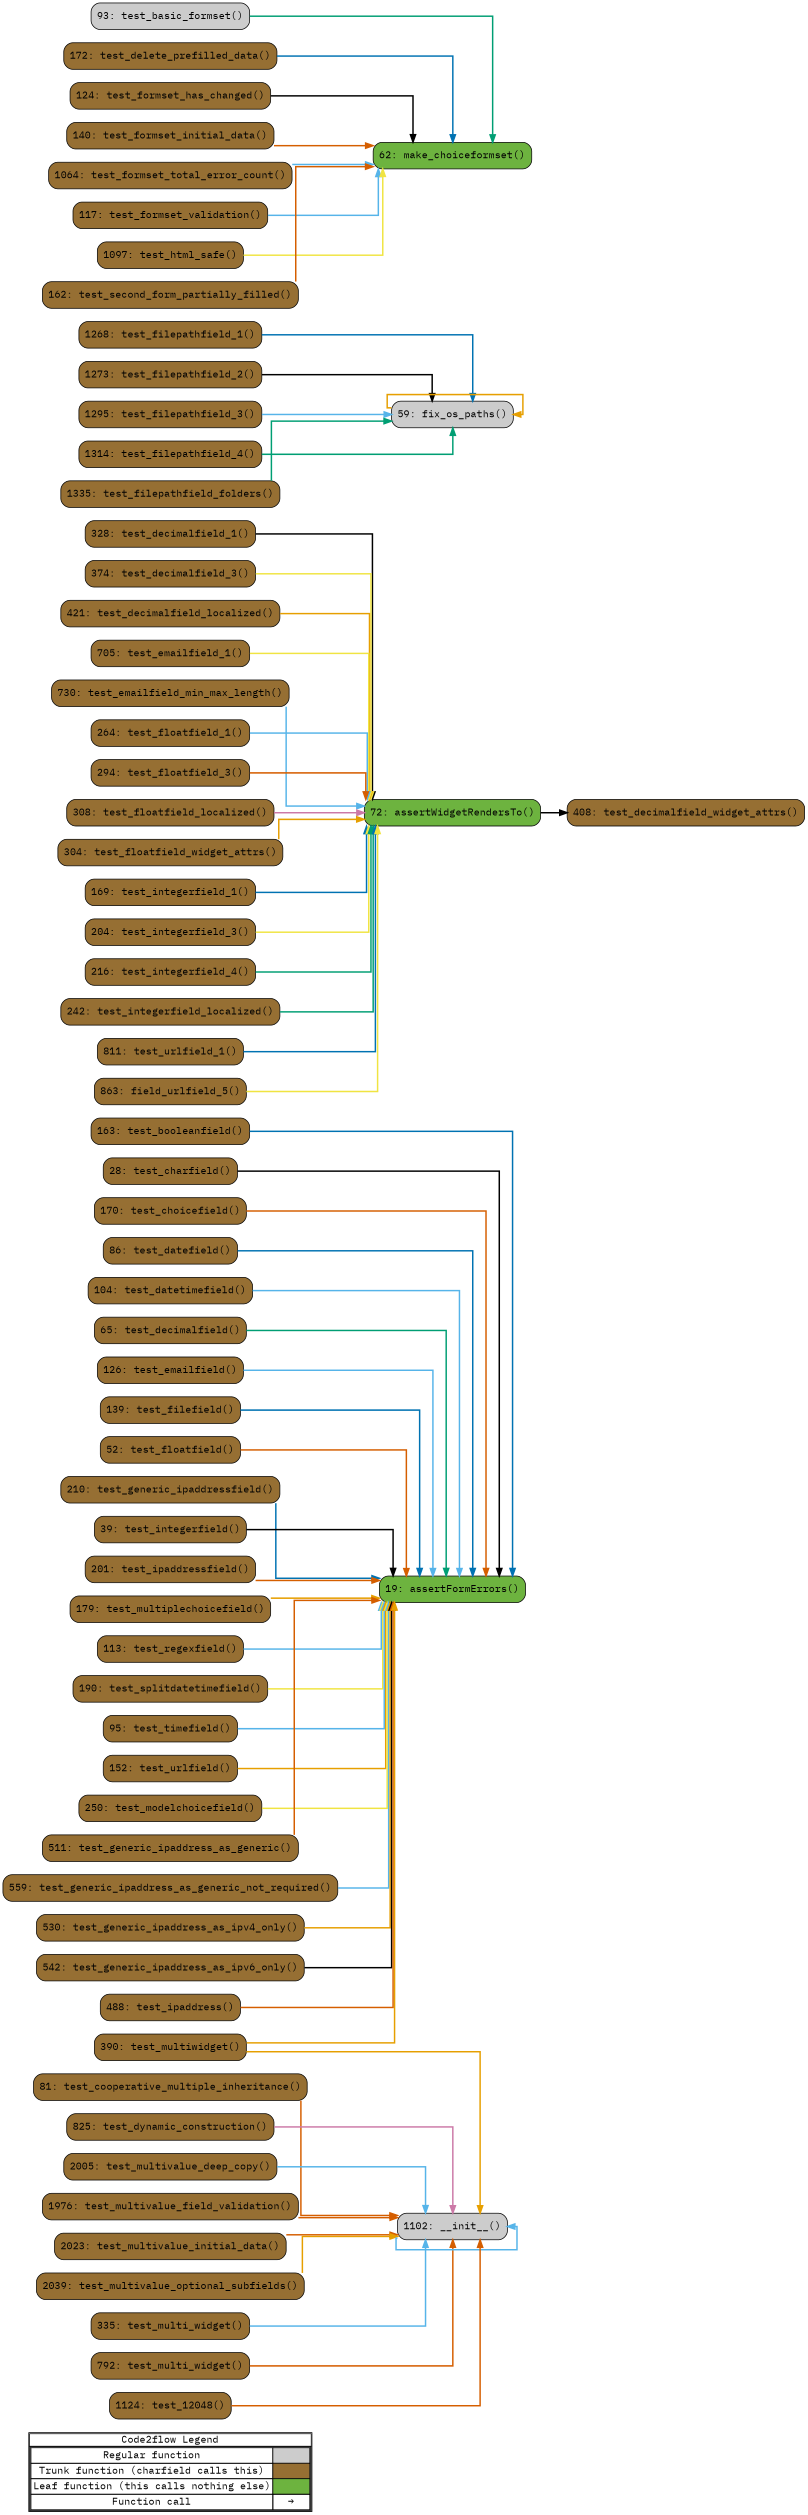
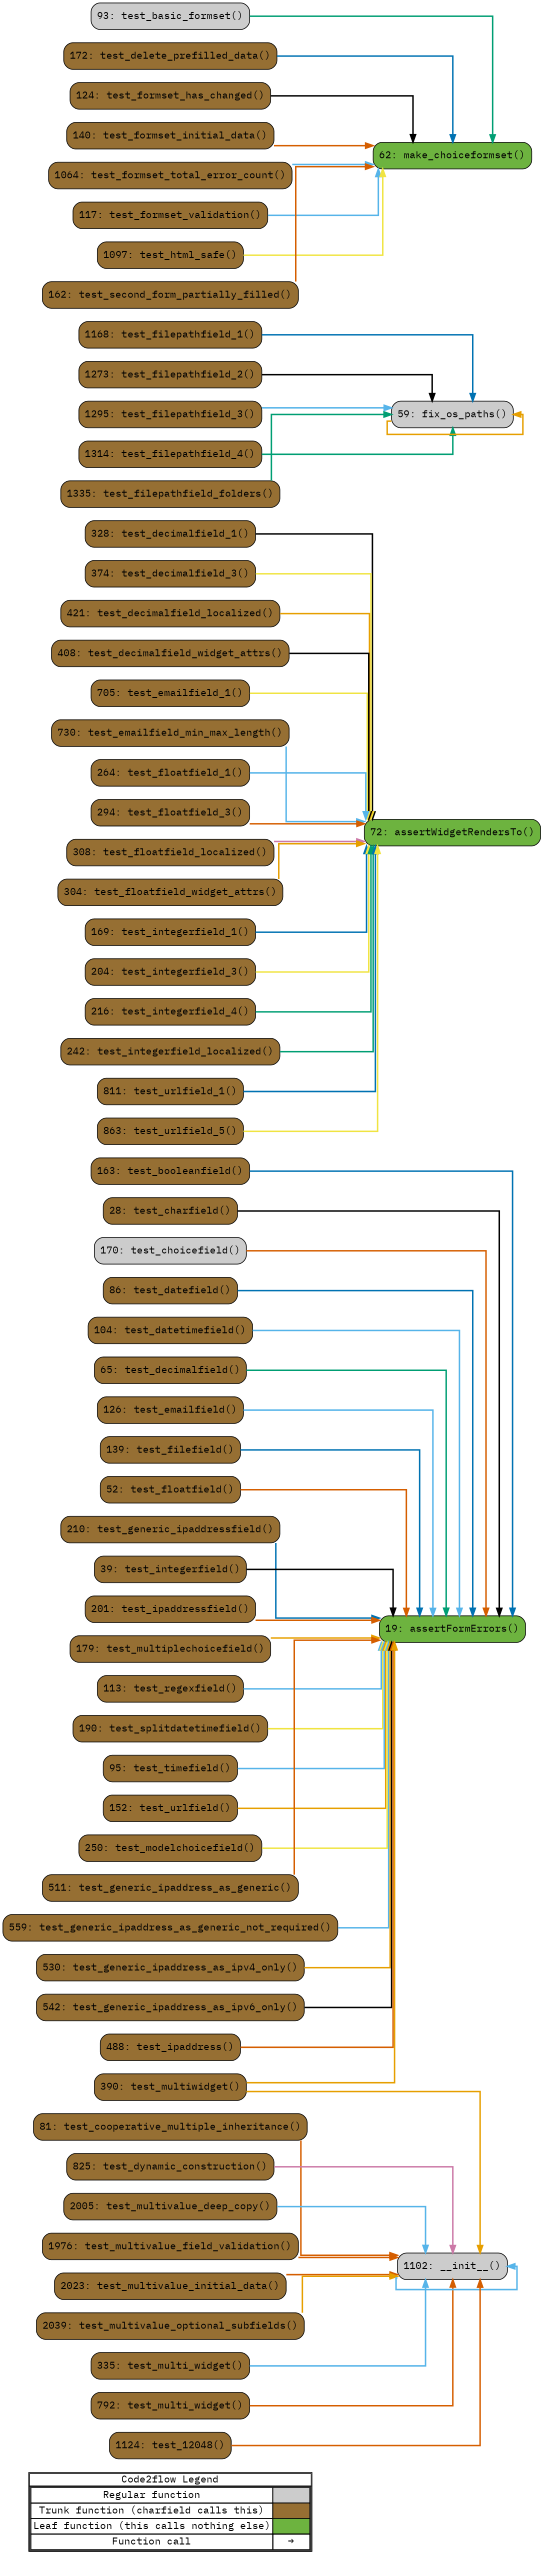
  digraph {
    concentrate=true
    fontname="IBM Plex Mono"
    rankdir=LR
    splines=ortho
    node [fontname="IBM Plex Mono" shape=rect fillcolor="#966F33" style="rounded,filled"]
    edge [color="#D55E00" fontname="IBM Plex Mono" penwidth=2]
    n1 [label=<         <table cellspacing="0" cellpadding="0" border="1"><tr><td>Code2flow Legend</td></tr><tr><td>         <table cellspacing="0">         <tr><td>Regular function</td><td width="50px" bgcolor='#cccccc'></td></tr>         <tr><td>Trunk function (charfield calls this)</td><td bgcolor='#966F33'></td></tr>         <tr><td>Leaf function (this calls nothing else)</td><td bgcolor='#6db33f'></td></tr>         <tr><td>Function call</td><td><font color='black'>&#8594;</font></td></tr>         </table></td></tr></table>         > margin=0 shape=none fillcolor="" style=""]
    n2 [fillcolor="#6db33f" label="19: assertFormErrors()"]
    n3 [label="163: test_booleanfield()"]
    n4 [label="28: test_charfield()"]
-   n5 [label="170: test_choicefield()"]
+   n5 [fillcolor="#cccccc" label="170: test_choicefield()"]
    n6 [label="86: test_datefield()"]
    n7 [label="104: test_datetimefield()"]
    n8 [label="65: test_decimalfield()"]
    n9 [label="126: test_emailfield()"]
    n10 [label="139: test_filefield()"]
    n11 [label="52: test_floatfield()"]
    n12 [label="210: test_generic_ipaddressfield()"]
    n13 [label="39: test_integerfield()"]
    n14 [label="201: test_ipaddressfield()"]
    n15 [label="179: test_multiplechoicefield()"]
    n16 [label="113: test_regexfield()"]
    n17 [label="190: test_splitdatetimefield()"]
    n18 [label="95: test_timefield()"]
    n19 [label="152: test_urlfield()"]
    n20 [label="250: test_modelchoicefield()"]
    n21 [label="511: test_generic_ipaddress_as_generic()"]
    n22 [label="559: test_generic_ipaddress_as_generic_not_required()"]
    n23 [label="530: test_generic_ipaddress_as_ipv4_only()"]
    n24 [label="542: test_generic_ipaddress_as_ipv6_only()"]
    n25 [label="488: test_ipaddress()"]
    n26 [label="390: test_multiwidget()"]
    n27 [fillcolor="#6db33f" label="72: assertWidgetRendersTo()"]
    n28 [label="81: test_cooperative_multiple_inheritance()"]
    n29 [label="328: test_decimalfield_1()"]
    n30 [label="374: test_decimalfield_3()"]
    n31 [label="421: test_decimalfield_localized()"]
    n32 [label="408: test_decimalfield_widget_attrs()"]
    n33 [label="705: test_emailfield_1()"]
    n34 [label="730: test_emailfield_min_max_length()"]
-   n35 [label="1268: test_filepathfield_1()"]
+   n35 [label="1168: test_filepathfield_1()"]
    n36 [label="1273: test_filepathfield_2()"]
    n37 [label="1295: test_filepathfield_3()"]
    n38 [label="1314: test_filepathfield_4()"]
    n39 [label="1335: test_filepathfield_folders()"]
    n40 [label="264: test_floatfield_1()"]
    n41 [label="294: test_floatfield_3()"]
    n42 [label="308: test_floatfield_localized()"]
    n43 [label="304: test_floatfield_widget_attrs()"]
    n44 [label="169: test_integerfield_1()"]
    n45 [label="204: test_integerfield_3()"]
    n46 [label="216: test_integerfield_4()"]
    n47 [label="242: test_integerfield_localized()"]
    n48 [label="811: test_urlfield_1()"]
-   n49 [label="863: field_urlfield_5()"]
+   n49 [label="863: test_urlfield_5()"]
    n50 [fillcolor="#cccccc" label="59: fix_os_paths()"]
    n51 [label="825: test_dynamic_construction()"]
    n52 [label="2005: test_multivalue_deep_copy()"]
    n53 [label="1976: test_multivalue_field_validation()"]
    n54 [label="2023: test_multivalue_initial_data()"]
    n55 [label="2039: test_multivalue_optional_subfields()"]
    n56 [fillcolor="#6db33f" label="62: make_choiceformset()"]
    n57 [fillcolor="#cccccc" label="93: test_basic_formset()"]
    n58 [label="172: test_delete_prefilled_data()"]
    n59 [label="124: test_formset_has_changed()"]
    n60 [label="140: test_formset_initial_data()"]
    n61 [label="1064: test_formset_total_error_count()"]
    n62 [label="117: test_formset_validation()"]
    n63 [label="1097: test_html_safe()"]
    n64 [label="162: test_second_form_partially_filled()"]
    n65 [label="335: test_multi_widget()"]
    n66 [label="792: test_multi_widget()"]
    n67 [fillcolor="#cccccc" label="1102: __init__()"]
    n68 [label="1124: test_12048()"]
    subgraph sub_1 {
      label=legend
      rank=min
      n1
    }
    subgraph sub_2 {
      label="File: forms_tests.tests.test_error_messages"
      style=dotted
      subgraph sub_3 {
        label="Class: AssertFormErrorsMixin"
        style=dotted
        n2
      }
      subgraph sub_4 {
        label="Class: FormsErrorMessagesTestCase"
        style=dotted
        n3
        n4
        n5
        n6
        n7
        n8
        n9
        n10
        n11
        n12
        n13
        n14
        n15
        n16
        n17
        n18
        n19
      }
      subgraph sub_5 {
        label="Class: ModelChoiceFieldErrorMessagesTestCase"
        style=dotted
        n20
      }
    }
    subgraph sub_6 {
      label="File: forms_tests.tests.test_extra"
      style=dotted
      subgraph sub_7 {
        label="Class: FormsExtraTestCase"
        style=dotted
        n21
        n22
        n23
        n24
        n25
        n26
      }
    }
    subgraph sub_8 {
      label="File: forms_tests.tests.test_fields"
      style=dotted
      n50
      subgraph sub_9 {
        label="Class: FieldsTests"
        style=dotted
        n27
        n28
        n29
        n30
        n31
        n32
        n33
        n34
        n35
        n36
        n37
        n38
        n39
        n40
        n41
        n42
        n43
        n44
        n45
        n46
        n47
        n48
        n49
      }
    }
    subgraph sub_10 {
      label="File: forms_tests.tests.test_forms"
      style=dotted
      subgraph sub_11 {
        label="Class: FormsTestCase"
        style=dotted
        n51
        n52
        n53
        n54
        n55
      }
    }
    subgraph sub_12 {
      label="File: forms_tests.tests.test_formsets"
      style=dotted
      subgraph sub_13 {
        label="Class: FormsFormsetTestCase"
        style=dotted
        n56
        n57
        n58
        n59
        n60
        n61
        n62
        n63
        n64
      }
    }
    subgraph sub_14 {
      label="File: forms_tests.tests.test_media"
      style=dotted
      subgraph sub_15 {
        label="Class: FormsMediaTestCase"
        style=dotted
        n65
      }
      subgraph sub_16 {
        label="Class: StaticFormsMediaTestCase"
        style=dotted
        n66
      }
    }
    subgraph sub_17 {
      label="File: forms_tests.tests.test_widgets"
      style=dotted
      subgraph sub_18 {
        label="Class: SelectAndTextWidget"
        style=dotted
        n67
      }
      subgraph sub_19 {
        label="Class: WidgetTests"
        style=dotted
        n68
      }
    }
    n3 -> n2 [color="#0072B2"]
    n4 -> n2 [color="#000000"]
    n4 -> n2 [color="#000000"]
    n4 -> n2 [color="#000000"]
    n5 -> n2
    n5 -> n2
    n6 -> n2 [color="#0072B2"]
    n6 -> n2 [color="#0072B2"]
    n7 -> n2 [color="#56B4E9"]
    n7 -> n2 [color="#56B4E9"]
    n8 -> n2 [color="#009E73"]
    n8 -> n2 [color="#009E73"]
    n8 -> n2 [color="#009E73"]
    n8 -> n2 [color="#009E73"]
    n8 -> n2 [color="#009E73"]
    n8 -> n2 [color="#009E73"]
    n8 -> n2 [color="#009E73"]
    n9 -> n2 [color="#56B4E9"]
    n9 -> n2 [color="#56B4E9"]
    n9 -> n2 [color="#56B4E9"]
    n9 -> n2 [color="#56B4E9"]
    n10 -> n2 [color="#0072B2"]
    n10 -> n2 [color="#0072B2"]
    n10 -> n2 [color="#0072B2"]
    n10 -> n2 [color="#0072B2"]
    n11 -> n2
    n11 -> n2
    n11 -> n2
    n11 -> n2
    n12 -> n2 [color="#0072B2"]
    n12 -> n2 [color="#0072B2"]
    n13 -> n2 [color="#000000"]
    n13 -> n2 [color="#000000"]
    n13 -> n2 [color="#000000"]
    n13 -> n2 [color="#000000"]
    n14 -> n2
    n14 -> n2
    n15 -> n2 [color="#E69F00"]
    n15 -> n2 [color="#E69F00"]
    n15 -> n2 [color="#E69F00"]
    n16 -> n2 [color="#56B4E9"]
    n16 -> n2 [color="#56B4E9"]
    n16 -> n2 [color="#56B4E9"]
    n16 -> n2 [color="#56B4E9"]
    n17 -> n2 [color="#F0E442"]
    n17 -> n2 [color="#F0E442"]
    n18 -> n2 [color="#56B4E9"]
    n18 -> n2 [color="#56B4E9"]
    n19 -> n2 [color="#E69F00"]
    n19 -> n2 [color="#E69F00"]
    n19 -> n2 [color="#E69F00"]
    n20 -> n2 [color="#F0E442"]
    n20 -> n2 [color="#F0E442"]
    n20 -> n2 [color="#F0E442"]
    n20 -> n2 [color="#F0E442"]
    n20 -> n2 [color="#F0E442"]
    n21 -> n2
    n21 -> n2
    n21 -> n2
    n21 -> n2
    n21 -> n2
    n21 -> n2
    n21 -> n2
    n21 -> n2
    n21 -> n2
    n21 -> n2
    n21 -> n2
    n22 -> n2 [color="#56B4E9"]
    n22 -> n2 [color="#56B4E9"]
    n22 -> n2 [color="#56B4E9"]
    n22 -> n2 [color="#56B4E9"]
    n22 -> n2 [color="#56B4E9"]
    n22 -> n2 [color="#56B4E9"]
    n22 -> n2 [color="#56B4E9"]
    n22 -> n2 [color="#56B4E9"]
    n22 -> n2 [color="#56B4E9"]
    n23 -> n2 [color="#E69F00"]
    n23 -> n2 [color="#E69F00"]
    n23 -> n2 [color="#E69F00"]
    n23 -> n2 [color="#E69F00"]
    n23 -> n2 [color="#E69F00"]
    n23 -> n2 [color="#E69F00"]
    n23 -> n2 [color="#E69F00"]
    n23 -> n2 [color="#E69F00"]
    n24 -> n2 [color="#000000"]
    n24 -> n2 [color="#000000"]
    n24 -> n2 [color="#000000"]
    n24 -> n2 [color="#000000"]
    n24 -> n2 [color="#000000"]
    n24 -> n2 [color="#000000"]
    n24 -> n2 [color="#000000"]
    n24 -> n2 [color="#000000"]
    n24 -> n2 [color="#000000"]
    n24 -> n2 [color="#000000"]
    n24 -> n2 [color="#000000"]
    n24 -> n2 [color="#000000"]
    n25 -> n2
    n25 -> n2
    n25 -> n2
    n25 -> n2
    n25 -> n2
    n25 -> n2
    n25 -> n2
    n25 -> n2
    n25 -> n2
    n25 -> n2
    n26 -> n2 [color="#E69F00"]
    n26 -> n2 [color="#E69F00"]
    n26 -> n67 [color="#E69F00"]
    n26 -> n67 [color="#E69F00"]
    n28 -> n67
    n28 -> n67
    n29 -> n27 [color="#000000"]
    n30 -> n27 [color="#F0E442"]
    n31 -> n27 [color="#E69F00"]
-   n27 -> n32 [color="#000000"]
+   n32 -> n27 [color="#000000"]
    n33 -> n27 [color="#F0E442"]
    n34 -> n27 [color="#56B4E9"]
    n35 -> n50 [color="#0072B2"]
    n36 -> n50 [color="#000000"]
    n36 -> n50 [color="#000000"]
    n37 -> n50 [color="#56B4E9"]
    n38 -> n50 [color="#009E73"]
    n39 -> n50 [color="#009E73"]
    n39 -> n50 [color="#009E73"]
    n40 -> n27 [color="#56B4E9"]
    n41 -> n27
    n42 -> n27 [color="#CC79A7"]
    n43 -> n27 [color="#E69F00"]
    n44 -> n27 [color="#0072B2"]
    n45 -> n27 [color="#F0E442"]
    n46 -> n27 [color="#009E73"]
    n47 -> n27 [color="#009E73"]
    n48 -> n27 [color="#0072B2"]
    n49 -> n27 [color="#F0E442"]
    n50 -> n50 [color="#E69F00"]
    n50 -> n50 [color="#E69F00"]
    n51 -> n67 [color="#CC79A7"]
    n51 -> n67 [color="#CC79A7"]
    n51 -> n67 [color="#CC79A7"]
    n51 -> n67 [color="#CC79A7"]
    n52 -> n67 [color="#56B4E9"]
    n53 -> n67
    n54 -> n67
    n55 -> n67 [color="#E69F00"]
    n57 -> n56 [color="#009E73"]
    n57 -> n56 [color="#009E73"]
    n57 -> n56 [color="#009E73"]
    n58 -> n56 [color="#0072B2"]
    n59 -> n56 [color="#000000"]
    n59 -> n56 [color="#000000"]
    n59 -> n56 [color="#000000"]
    n60 -> n56
    n60 -> n56
    n61 -> n56 [color="#56B4E9"]
    n62 -> n56 [color="#56B4E9"]
    n63 -> n56 [color="#F0E442"]
    n64 -> n56
    n65 -> n67 [color="#56B4E9"]
    n66 -> n67
    n67 -> n67 [color="#56B4E9"]
    n68 -> n67
  }
